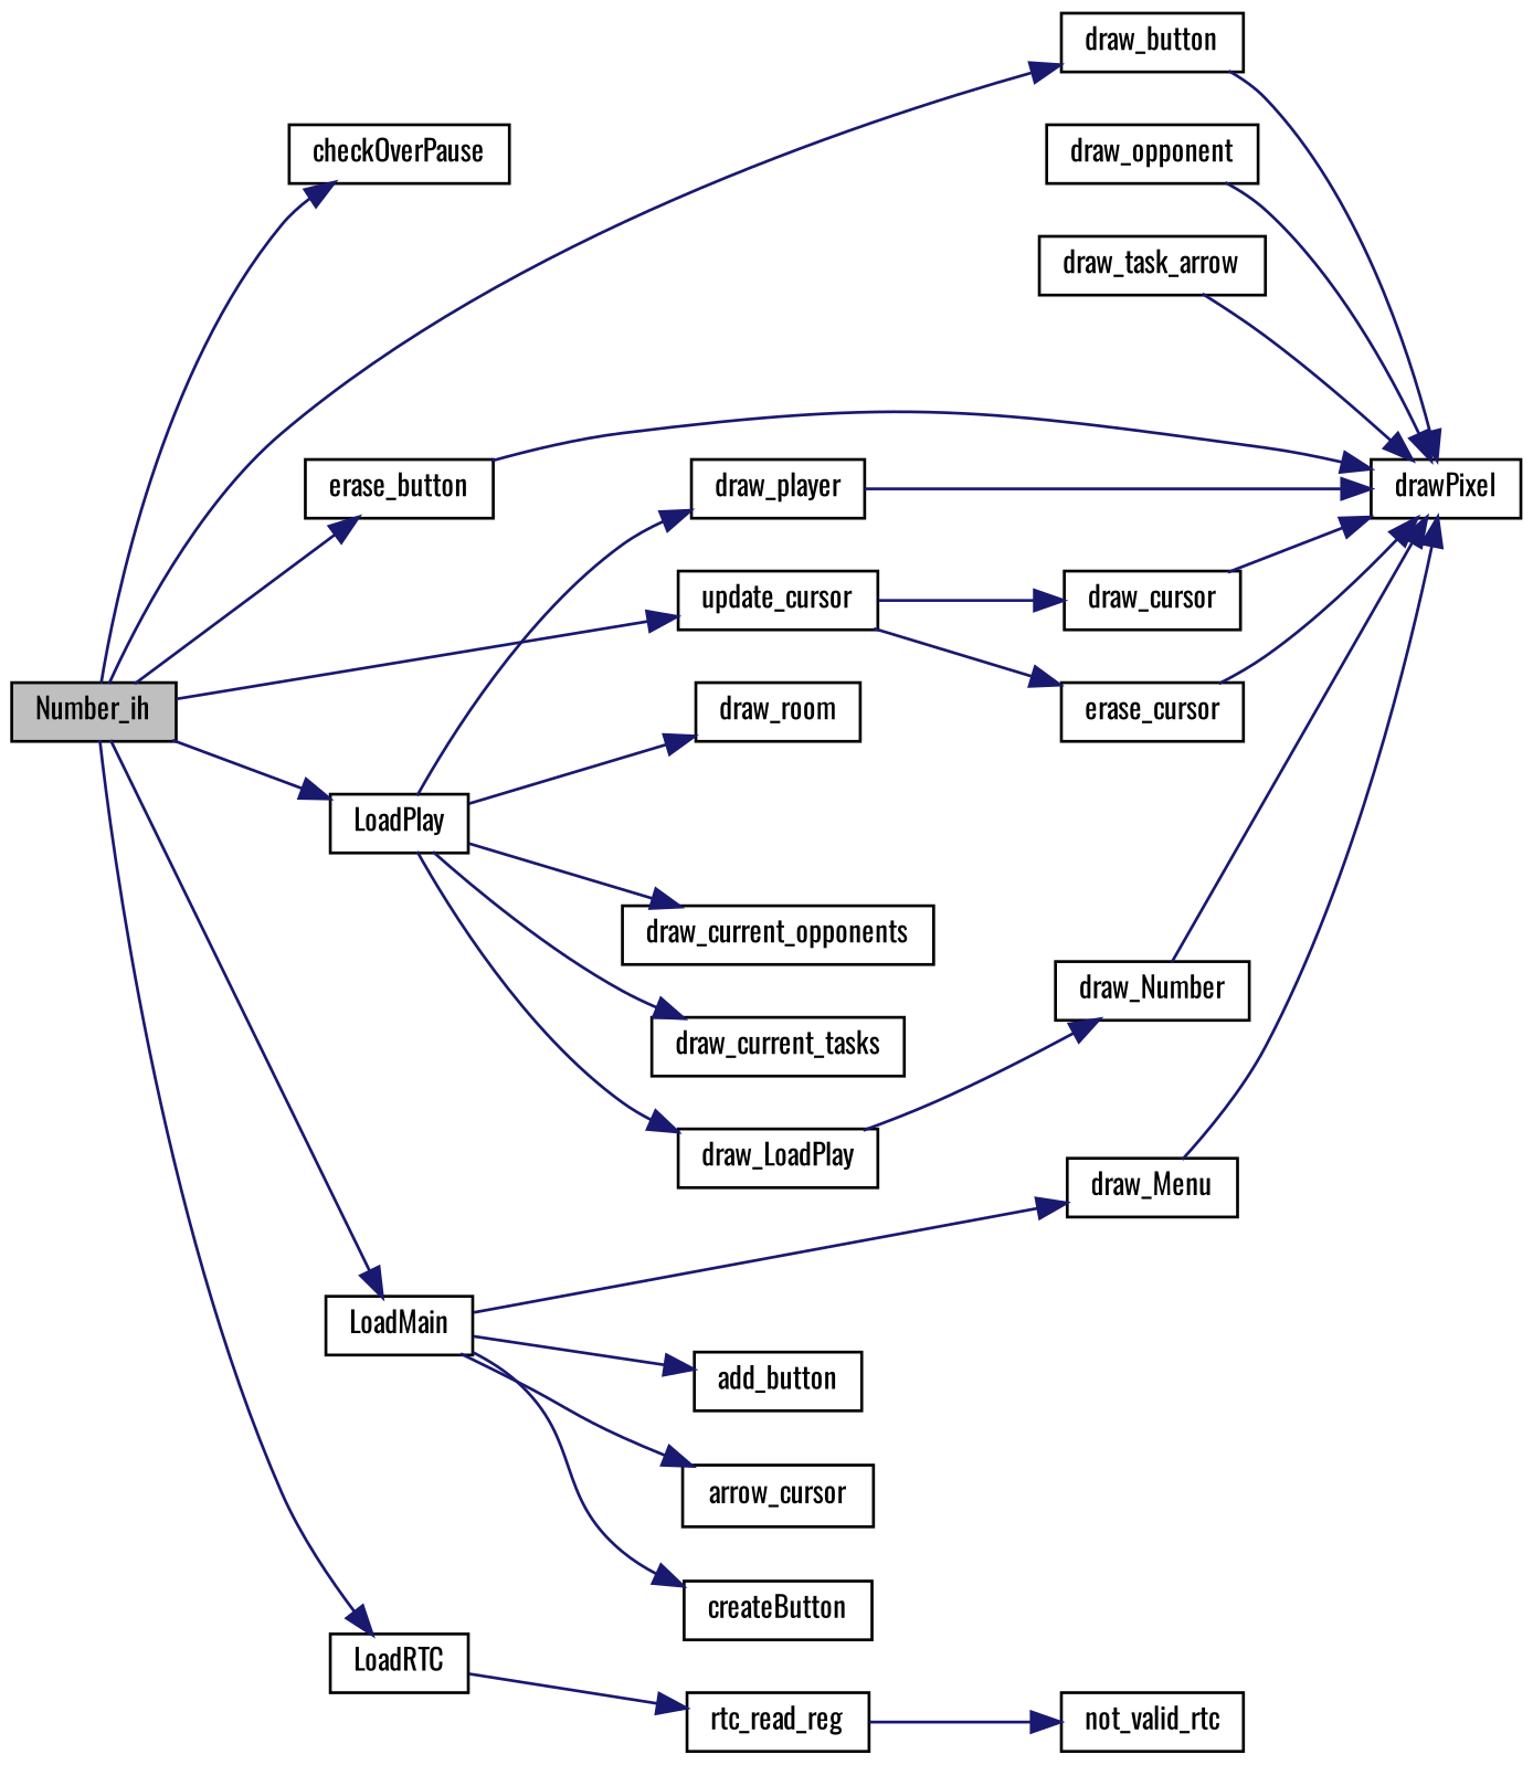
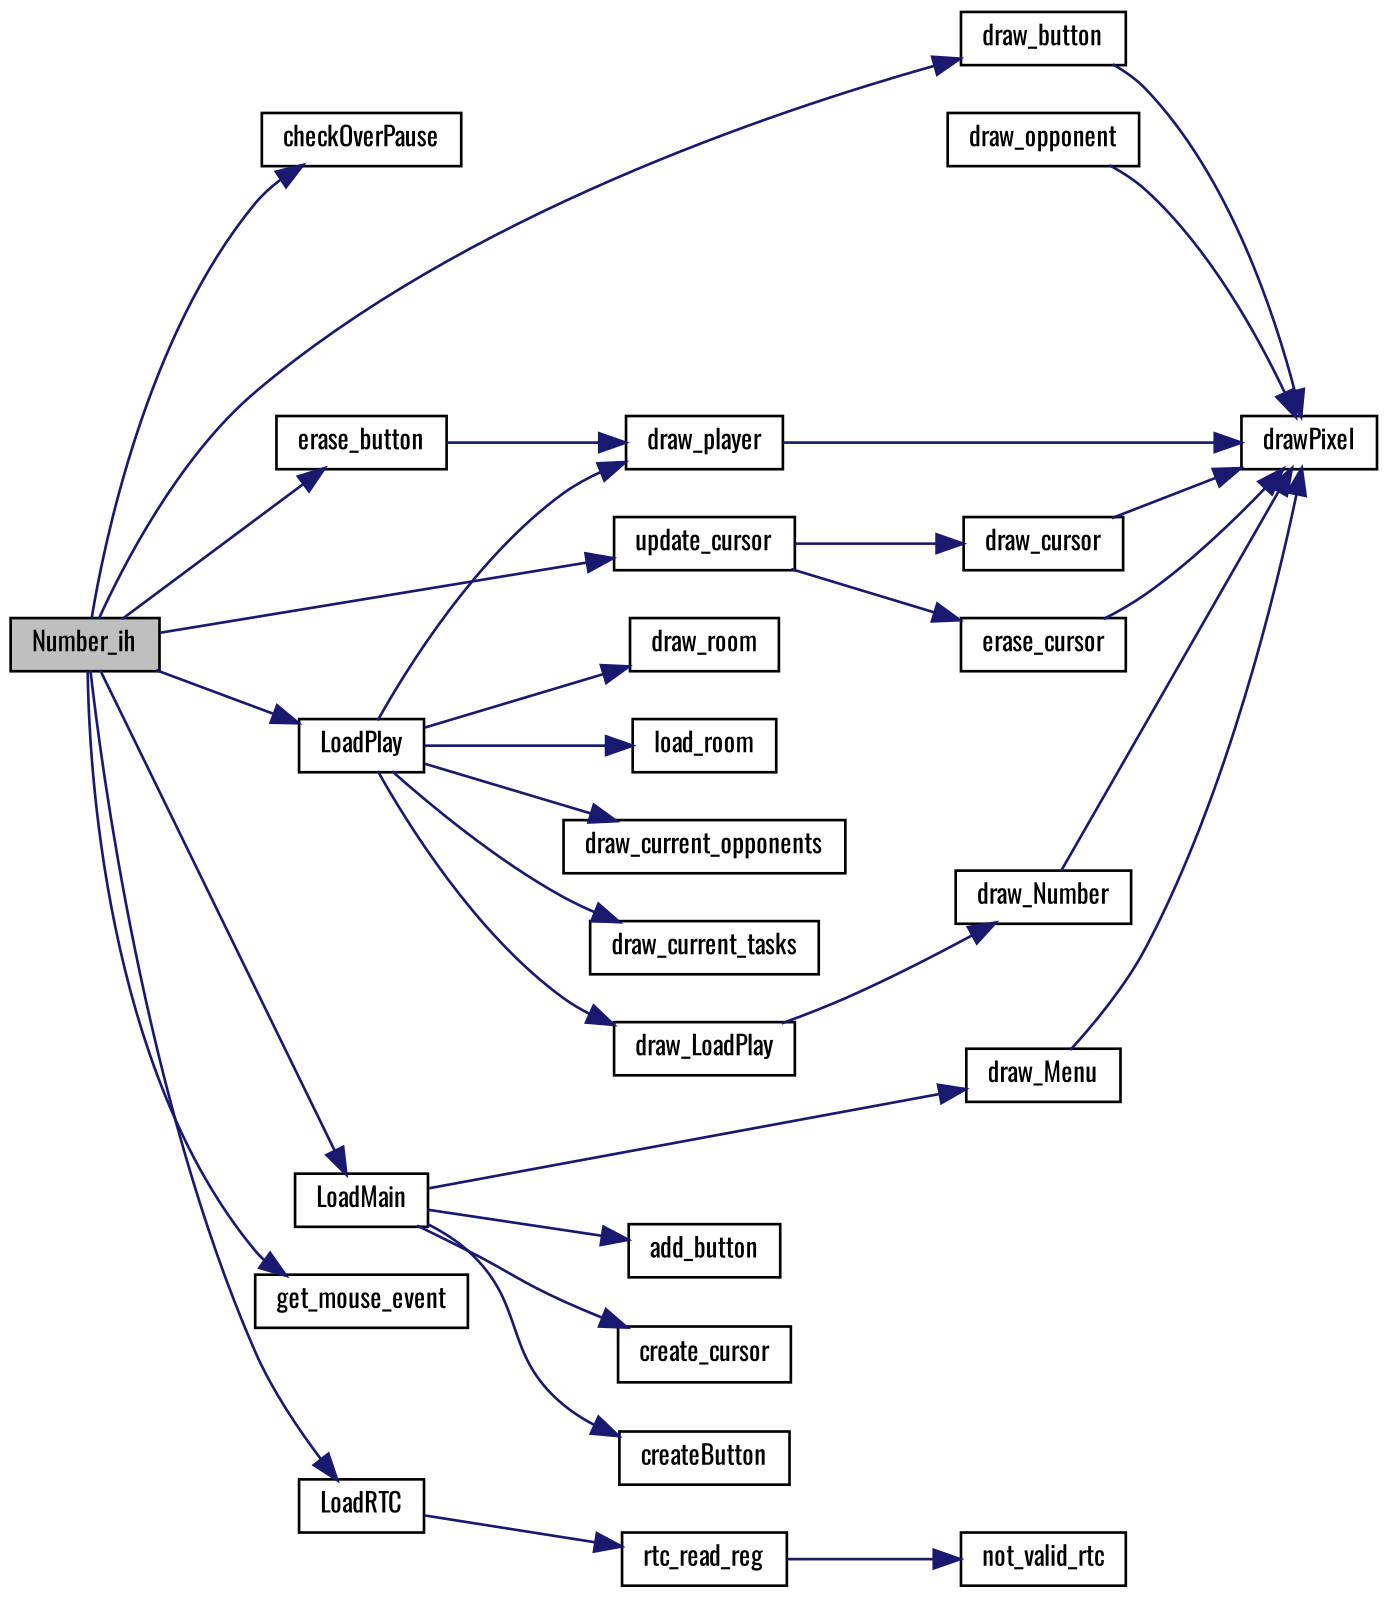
  digraph {
    fontname=Oswald
    rankdir=LR
    node [color=black fillcolor=white fontname=Oswald fontsize=10 shape=record style=filled]
    edge [color=midnightblue fontname=Oswald fontsize=10 labelfontname=Helvetica labelfontsize=10 style=solid]
    n1 [fillcolor=grey75 fontcolor=black height=0.2 label=Number_ih width=0.4]
    n2 [height=0.2 label=checkOverPause width=0.4]
    n3 [height=0.2 label=draw_button width=0.4]
    n4 [height=0.2 label=erase_button width=0.4]
+   n5 [height=0.2 label=get_mouse_event width=0.4]
    n6 [height=0.2 label=LoadMain width=0.4]
    n7 [height=0.2 label=LoadPlay width=0.4]
    n8 [height=0.2 label=LoadRTC width=0.4]
    n9 [height=0.2 label=update_cursor width=0.4]
    n10 [height=0.2 label=drawPixel width=0.4]
    n11 [height=0.2 label=add_button width=0.4]
-   n12 [height=0.2 label=arrow_cursor width=0.4]
+   n12 [height=0.2 label=create_cursor width=0.4]
    n13 [height=0.2 label=createButton width=0.4]
    n14 [height=0.2 label=draw_Menu width=0.4]
    n15 [height=0.2 label=draw_current_opponents width=0.4]
    n16 [height=0.2 label=draw_current_tasks width=0.4]
    n17 [height=0.2 label=draw_LoadPlay width=0.4]
    n18 [height=0.2 label=draw_player width=0.4]
    n19 [height=0.2 label=draw_room width=0.4]
+   n20 [height=0.2 label=load_room width=0.4]
    n21 [height=0.2 label=rtc_read_reg width=0.4]
    n22 [height=0.2 label=draw_cursor width=0.4]
    n23 [height=0.2 label=erase_cursor width=0.4]
    n24 [height=0.2 label=draw_Number width=0.4]
    n25 [height=0.2 label=draw_opponent width=0.4]
-   n26 [height=0.2 label=draw_task_arrow width=0.4]
    n27 [height=0.2 label=not_valid_rtc width=0.4]
    n1 -> n2
    n1 -> n3
    n1 -> n4
+   n1 -> n5
    n1 -> n6
    n1 -> n7
    n1 -> n8
    n1 -> n9
    n3 -> n10
-   n4 -> n10
+   n4 -> n18
    n6 -> n11
    n6 -> n12
    n6 -> n13
    n6 -> n14
    n7 -> n15
    n7 -> n16
    n7 -> n17
    n7 -> n18
    n7 -> n19
+   n7 -> n20
    n8 -> n21
    n9 -> n22
    n9 -> n23
    n14 -> n10
    n17 -> n24
    n18 -> n10
    n21 -> n27
    n22 -> n10
    n23 -> n10
    n24 -> n10
    n25 -> n10
-   n26 -> n10
  }
